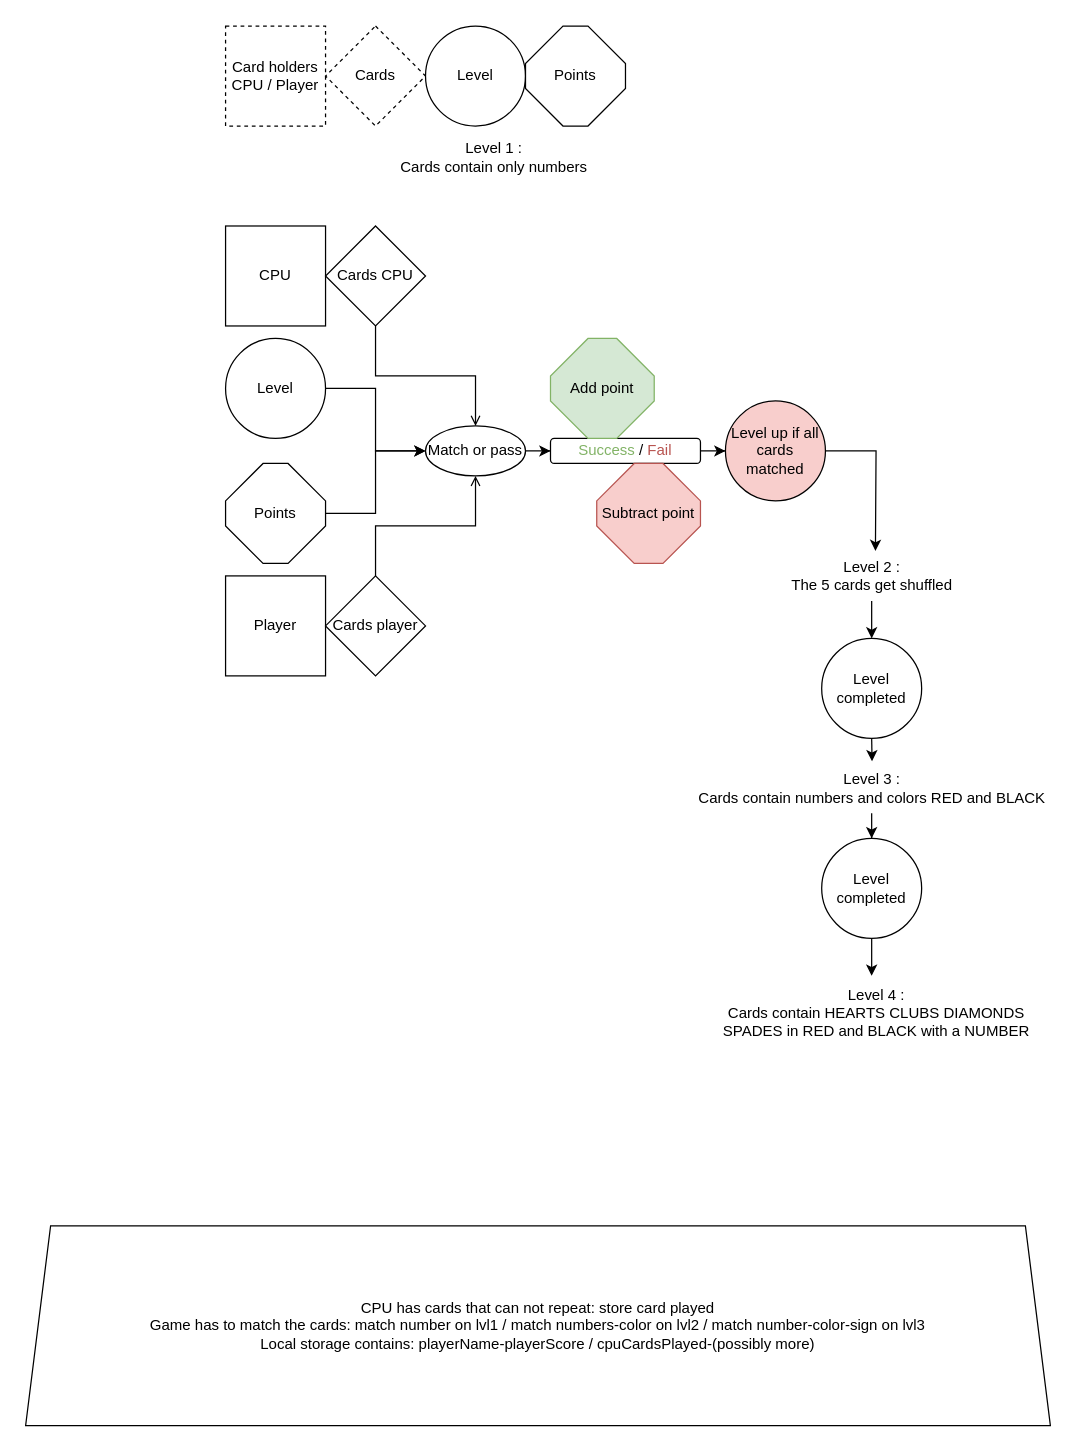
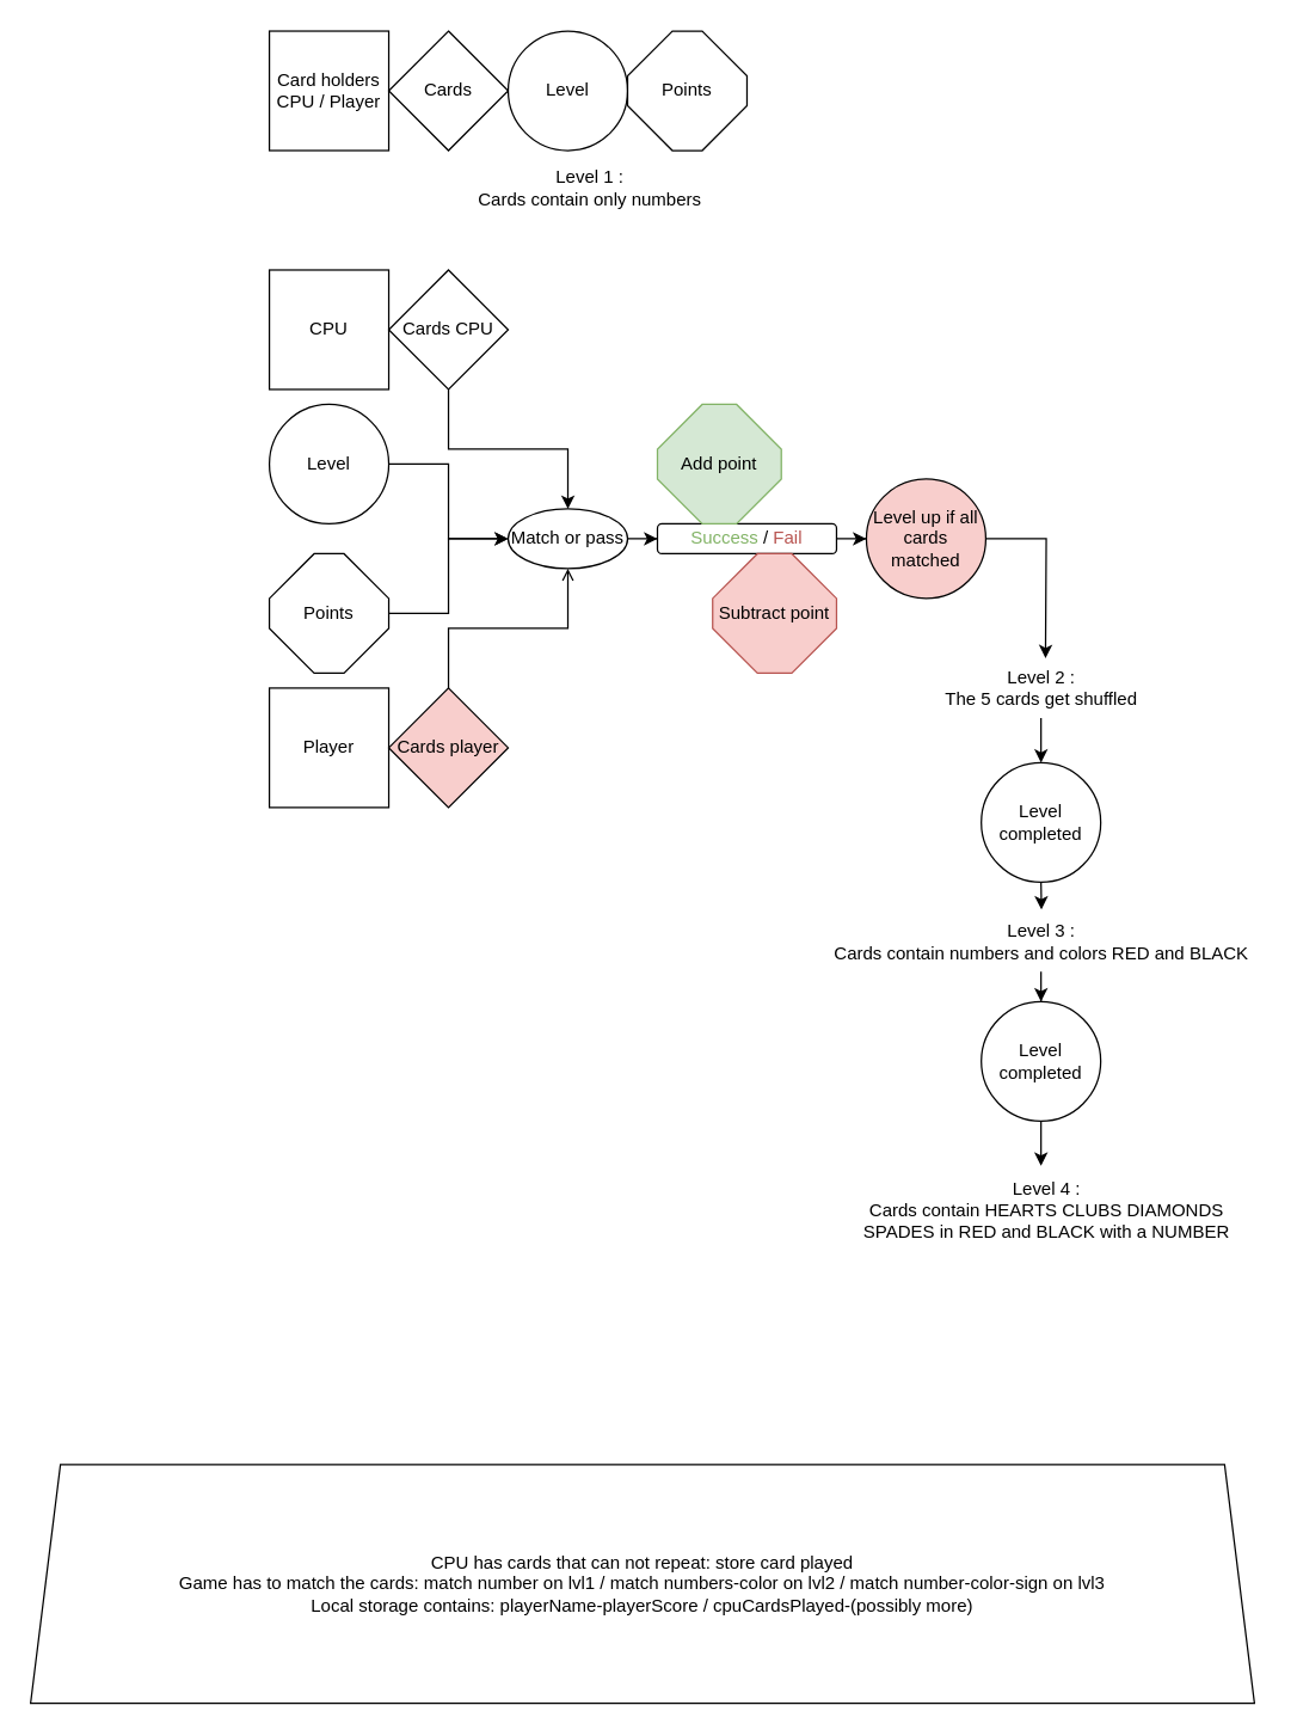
  <mxCell id="0" />
  <mxCell id="1" parent="0" />
  <mxCell id="2" value="CPU" style="whiteSpace=wrap;html=1;aspect=fixed;" vertex="1" parent="1"><mxGeometry x="180" y="180" width="80" height="80" as="geometry" /></mxCell>
  <mxCell id="3" value="Player" style="whiteSpace=wrap;html=1;aspect=fixed;" vertex="1" parent="1"><mxGeometry x="180" y="460" width="80" height="80" as="geometry" /></mxCell>
- <mxCell id="4" style="edgeStyle=orthogonalEdgeStyle;rounded=0;orthogonalLoop=1;jettySize=auto;html=1;exitX=0.5;exitY=1;exitDx=0;exitDy=0;entryX=0.5;entryY=0;entryDx=0;entryDy=0;endArrow=open;" edge="1" parent="1" source="5" target="11"><mxGeometry relative="1" as="geometry" /></mxCell>
+ <mxCell id="4" style="edgeStyle=orthogonalEdgeStyle;rounded=0;orthogonalLoop=1;jettySize=auto;html=1;exitX=0.5;exitY=1;exitDx=0;exitDy=0;entryX=0.5;entryY=0;entryDx=0;entryDy=0;" edge="1" parent="1" source="5" target="11"><mxGeometry relative="1" as="geometry" /></mxCell>
  <mxCell id="5" value="Cards CPU" style="rhombus;whiteSpace=wrap;html=1;" vertex="1" parent="1"><mxGeometry x="260" y="180" width="80" height="80" as="geometry" /></mxCell>
  <mxCell id="6" style="edgeStyle=orthogonalEdgeStyle;rounded=0;orthogonalLoop=1;jettySize=auto;html=1;exitX=0.5;exitY=0;exitDx=0;exitDy=0;entryX=0.5;entryY=1;entryDx=0;entryDy=0;endArrow=open;" edge="1" parent="1" source="7" target="11"><mxGeometry relative="1" as="geometry" /></mxCell>
- <mxCell id="7" value="Cards player" style="rhombus;whiteSpace=wrap;html=1;" vertex="1" parent="1"><mxGeometry x="260" y="460" width="80" height="80" as="geometry" /></mxCell>
- <mxCell id="8" value="Card holders&lt;br&gt;CPU / Player" style="whiteSpace=wrap;html=1;aspect=fixed;dashed=1;" vertex="1" parent="1"><mxGeometry x="180" y="20" width="80" height="80" as="geometry" /></mxCell>
- <mxCell id="9" value="Cards" style="rhombus;whiteSpace=wrap;html=1;dashed=1;" vertex="1" parent="1"><mxGeometry x="260" y="20" width="80" height="80" as="geometry" /></mxCell>
+ <mxCell id="7" value="Cards player" style="rhombus;whiteSpace=wrap;html=1;fillColor=#f8cecc;" vertex="1" parent="1"><mxGeometry x="260" y="460" width="80" height="80" as="geometry" /></mxCell>
+ <mxCell id="8" value="Card holders&lt;br&gt;CPU / Player" style="whiteSpace=wrap;html=1;aspect=fixed;" vertex="1" parent="1"><mxGeometry x="180" y="20" width="80" height="80" as="geometry" /></mxCell>
+ <mxCell id="9" value="Cards" style="rhombus;whiteSpace=wrap;html=1;" vertex="1" parent="1"><mxGeometry x="260" y="20" width="80" height="80" as="geometry" /></mxCell>
  <mxCell id="10" value="" style="edgeStyle=orthogonalEdgeStyle;rounded=0;orthogonalLoop=1;jettySize=auto;html=1;" edge="1" parent="1" source="11" target="17"><mxGeometry relative="1" as="geometry" /></mxCell>
  <mxCell id="11" value="Match or pass" style="ellipse;whiteSpace=wrap;html=1;" vertex="1" parent="1"><mxGeometry x="340" y="340" width="80" height="40" as="geometry" /></mxCell>
  <mxCell id="12" style="edgeStyle=orthogonalEdgeStyle;rounded=0;orthogonalLoop=1;jettySize=auto;html=1;exitX=1;exitY=0.5;exitDx=0;exitDy=0;entryX=0;entryY=0.5;entryDx=0;entryDy=0;" edge="1" parent="1" source="13" target="11"><mxGeometry relative="1" as="geometry" /></mxCell>
  <mxCell id="13" value="Level" style="ellipse;whiteSpace=wrap;html=1;aspect=fixed;" vertex="1" parent="1"><mxGeometry x="180" y="270" width="80" height="80" as="geometry" /></mxCell>
  <mxCell id="14" style="edgeStyle=orthogonalEdgeStyle;rounded=0;orthogonalLoop=1;jettySize=auto;html=1;" edge="1" parent="1" source="15"><mxGeometry relative="1" as="geometry"><mxPoint x="700" y="440" as="targetPoint" /></mxGeometry></mxCell>
  <mxCell id="15" value="Level up if all cards matched" style="ellipse;whiteSpace=wrap;html=1;aspect=fixed;fillColor=#f8cecc;" vertex="1" parent="1"><mxGeometry x="580" y="320" width="80" height="80" as="geometry" /></mxCell>
  <mxCell id="16" style="edgeStyle=orthogonalEdgeStyle;rounded=0;orthogonalLoop=1;jettySize=auto;html=1;entryX=0;entryY=0.5;entryDx=0;entryDy=0;" edge="1" parent="1" source="17" target="15"><mxGeometry relative="1" as="geometry" /></mxCell>
  <mxCell id="17" value="&lt;font color=&quot;#82b366&quot;&gt;Success&lt;/font&gt; / &lt;font color=&quot;#b85450&quot;&gt;Fail&lt;/font&gt;" style="whiteSpace=wrap;html=1;rounded=1;" vertex="1" parent="1"><mxGeometry x="440" y="350" width="120" height="20" as="geometry" /></mxCell>
  <mxCell id="18" value="Level" style="ellipse;whiteSpace=wrap;html=1;aspect=fixed;" vertex="1" parent="1"><mxGeometry x="340" y="20" width="80" height="80" as="geometry" /></mxCell>
  <mxCell id="19" style="edgeStyle=orthogonalEdgeStyle;rounded=0;orthogonalLoop=1;jettySize=auto;html=1;exitX=1;exitY=0.5;exitDx=0;exitDy=0;exitPerimeter=0;entryX=0;entryY=0.5;entryDx=0;entryDy=0;" edge="1" parent="1" source="20" target="11"><mxGeometry relative="1" as="geometry" /></mxCell>
  <mxCell id="20" value="Points" style="whiteSpace=wrap;html=1;shape=mxgraph.basic.octagon2;align=center;verticalAlign=middle;dx=15;" vertex="1" parent="1"><mxGeometry x="180" y="370" width="80" height="80" as="geometry" /></mxCell>
  <mxCell id="21" value="Points" style="whiteSpace=wrap;html=1;shape=mxgraph.basic.octagon2;align=center;verticalAlign=middle;dx=15;" vertex="1" parent="1"><mxGeometry x="420" y="20" width="80" height="80" as="geometry" /></mxCell>
  <mxCell id="22" value="Add point" style="whiteSpace=wrap;html=1;shape=mxgraph.basic.octagon2;align=center;verticalAlign=middle;dx=15;fillColor=#d5e8d4;strokeColor=#82b366;" vertex="1" parent="1"><mxGeometry x="440" y="270" width="83" height="80" as="geometry" /></mxCell>
  <mxCell id="23" value="Subtract point" style="whiteSpace=wrap;html=1;shape=mxgraph.basic.octagon2;align=center;verticalAlign=middle;dx=15;fillColor=#f8cecc;strokeColor=#b85450;" vertex="1" parent="1"><mxGeometry x="477" y="370" width="83" height="80" as="geometry" /></mxCell>
  <mxCell id="24" value="Level 1 :&lt;br&gt;Cards contain only numbers" style="text;html=1;strokeColor=none;fillColor=none;align=center;verticalAlign=middle;whiteSpace=wrap;rounded=0;" vertex="1" parent="1"><mxGeometry x="240" y="110" width="310" height="30" as="geometry" /></mxCell>
  <mxCell id="25" style="edgeStyle=orthogonalEdgeStyle;rounded=0;orthogonalLoop=1;jettySize=auto;html=1;entryX=0.5;entryY=0;entryDx=0;entryDy=0;" edge="1" parent="1" source="26" target="28"><mxGeometry relative="1" as="geometry" /></mxCell>
  <mxCell id="26" value="Level 3 :&lt;br&gt;Cards contain numbers and colors RED and BLACK" style="text;html=1;align=center;verticalAlign=middle;resizable=0;points=[];autosize=1;strokeColor=none;fillColor=none;" vertex="1" parent="1"><mxGeometry x="547" y="610" width="300" height="40" as="geometry" /></mxCell>
  <mxCell id="27" style="edgeStyle=orthogonalEdgeStyle;rounded=0;orthogonalLoop=1;jettySize=auto;html=1;" edge="1" parent="1" source="28"><mxGeometry relative="1" as="geometry"><mxPoint x="697" y="780" as="targetPoint" /></mxGeometry></mxCell>
  <mxCell id="28" value="Level completed" style="ellipse;whiteSpace=wrap;html=1;aspect=fixed;" vertex="1" parent="1"><mxGeometry x="657" y="670" width="80" height="80" as="geometry" /></mxCell>
  <mxCell id="29" value="Level 4 :&lt;br&gt;Cards contain HEARTS CLUBS DIAMONDS SPADES in RED and BLACK with a NUMBER" style="text;html=1;strokeColor=none;fillColor=none;align=center;verticalAlign=middle;whiteSpace=wrap;rounded=0;" vertex="1" parent="1"><mxGeometry x="562" y="770" width="278" height="80" as="geometry" /></mxCell>
  <mxCell id="30" value="CPU has cards that can not repeat: store card played&lt;br&gt;Game has to match the cards: match number on lvl1 / match numbers-color on lvl2 / match number-color-sign on lvl3&lt;br&gt;Local storage contains: playerName-playerScore / cpuCardsPlayed-(possibly more)" style="shape=trapezoid;perimeter=trapezoidPerimeter;whiteSpace=wrap;html=1;fixedSize=1;" vertex="1" parent="1"><mxGeometry y="980" width="820" height="160" as="geometry" x="20" /></mxCell>
  <mxCell id="31" style="edgeStyle=orthogonalEdgeStyle;rounded=0;orthogonalLoop=1;jettySize=auto;html=1;entryX=0.5;entryY=0;entryDx=0;entryDy=0;" edge="1" parent="1" source="32" target="33"><mxGeometry relative="1" as="geometry" /></mxCell>
  <mxCell id="32" value="Level 2 :&lt;br&gt;The 5 cards get shuffled" style="text;html=1;align=center;verticalAlign=middle;resizable=0;points=[];autosize=1;strokeColor=none;fillColor=none;" vertex="1" parent="1"><mxGeometry x="622" y="440" width="150" height="40" as="geometry" /></mxCell>
  <mxCell id="33" value="Level completed" style="ellipse;whiteSpace=wrap;html=1;aspect=fixed;" vertex="1" parent="1"><mxGeometry x="657" y="510" width="80" height="80" as="geometry" /></mxCell>
  <mxCell id="34" style="edgeStyle=orthogonalEdgeStyle;rounded=0;orthogonalLoop=1;jettySize=auto;html=1;exitX=0.5;exitY=1;exitDx=0;exitDy=0;entryX=0.501;entryY=-0.042;entryDx=0;entryDy=0;entryPerimeter=0;" edge="1" parent="1" source="33" target="26"><mxGeometry relative="1" as="geometry" /></mxCell>
